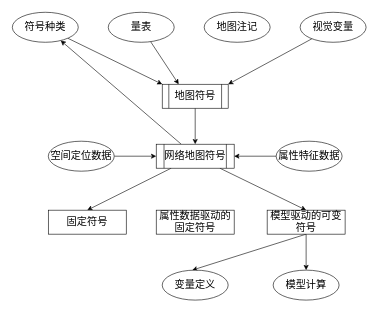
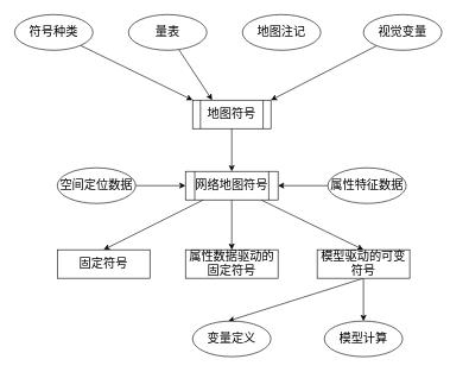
  <mxCell id="0" />
  <mxCell id="1" parent="0" />
  <mxCell id="2" style="rounded=0;orthogonalLoop=1;jettySize=auto;html=1;entryX=0;entryY=0;entryDx=0;entryDy=0;fontSize=17;" edge="1" parent="1" source="3" target="10"><mxGeometry relative="1" as="geometry" /></mxCell>
  <mxCell id="3" value="符号种类" style="ellipse;whiteSpace=wrap;html=1;fontSize=17;" vertex="1" parent="1"><mxGeometry x="20" y="20" width="110" height="50" as="geometry" /></mxCell>
  <mxCell id="4" style="edgeStyle=none;rounded=0;orthogonalLoop=1;jettySize=auto;html=1;entryX=0.25;entryY=0;entryDx=0;entryDy=0;fontSize=17;" edge="1" parent="1" source="5" target="10"><mxGeometry relative="1" as="geometry" /></mxCell>
  <mxCell id="5" value="量表" style="ellipse;whiteSpace=wrap;html=1;fontSize=17;" vertex="1" parent="1"><mxGeometry x="180" y="20" width="110" height="50" as="geometry" /></mxCell>
  <mxCell id="6" value="地图注记" style="ellipse;whiteSpace=wrap;html=1;fontSize=17;" vertex="1" parent="1"><mxGeometry x="340" y="20" width="110" height="50" as="geometry" /></mxCell>
  <mxCell id="7" style="edgeStyle=none;rounded=0;orthogonalLoop=1;jettySize=auto;html=1;entryX=1;entryY=0;entryDx=0;entryDy=0;fontSize=17;" edge="1" parent="1" source="8" target="10"><mxGeometry relative="1" as="geometry" /></mxCell>
- <mxCell id="8" value="视觉变量" style="ellipse;whiteSpace=wrap;html=1;fontSize=17;" vertex="1" parent="1"><mxGeometry x="500" y="20" width="110" height="50" as="geometry" /></mxCell>
+ <mxCell id="8" value="视觉变量" style="ellipse;whiteSpace=wrap;html=1;fontSize=17;" vertex="1" parent="1"><mxGeometry x="510" y="20" width="110" height="50" as="geometry" /></mxCell>
  <mxCell id="9" style="edgeStyle=none;rounded=0;orthogonalLoop=1;jettySize=auto;html=1;entryX=0.5;entryY=0;entryDx=0;entryDy=0;fontSize=17;" edge="1" parent="1" source="10" target="14"><mxGeometry relative="1" as="geometry" /></mxCell>
  <mxCell id="10" value="地图符号" style="shape=process;whiteSpace=wrap;html=1;backgroundOutline=1;fontSize=17;" vertex="1" parent="1"><mxGeometry x="270" y="140" width="110" height="40" as="geometry" /></mxCell>
  <mxCell id="11" style="edgeStyle=none;rounded=0;orthogonalLoop=1;jettySize=auto;html=1;entryX=0.5;entryY=0;entryDx=0;entryDy=0;fontSize=17;" edge="1" parent="1" source="14" target="20"><mxGeometry relative="1" as="geometry" /></mxCell>
- <mxCell id="12" style="edgeStyle=none;rounded=0;orthogonalLoop=1;jettySize=auto;html=1;fontSize=17;" edge="1" parent="1" source="14" target="3"><mxGeometry relative="1" as="geometry" /></mxCell>
+ <mxCell id="12" style="edgeStyle=none;rounded=0;orthogonalLoop=1;jettySize=auto;html=1;entryX=0.5;entryY=0;entryDx=0;entryDy=0;fontSize=17;" edge="1" parent="1" source="14" target="19"><mxGeometry relative="1" as="geometry" /></mxCell>
  <mxCell id="13" style="edgeStyle=none;rounded=0;orthogonalLoop=1;jettySize=auto;html=1;entryX=0.5;entryY=0;entryDx=0;entryDy=0;fontSize=17;" edge="1" parent="1" source="14" target="23"><mxGeometry relative="1" as="geometry" /></mxCell>
  <mxCell id="14" value="网络地图符号" style="shape=process;whiteSpace=wrap;html=1;backgroundOutline=1;fontSize=17;" vertex="1" parent="1"><mxGeometry x="260" y="240" width="130" height="40" as="geometry" /></mxCell>
  <mxCell id="15" style="edgeStyle=none;rounded=0;orthogonalLoop=1;jettySize=auto;html=1;entryX=0;entryY=0.5;entryDx=0;entryDy=0;fontSize=17;" edge="1" parent="1" source="16" target="14"><mxGeometry relative="1" as="geometry" /></mxCell>
  <mxCell id="16" value="空间定位数据" style="ellipse;whiteSpace=wrap;html=1;fontSize=17;" vertex="1" parent="1"><mxGeometry x="80" y="235" width="110" height="50" as="geometry" /></mxCell>
  <mxCell id="17" style="edgeStyle=none;rounded=0;orthogonalLoop=1;jettySize=auto;html=1;entryX=1;entryY=0.5;entryDx=0;entryDy=0;fontSize=17;" edge="1" parent="1" source="18" target="14"><mxGeometry relative="1" as="geometry" /></mxCell>
  <mxCell id="18" value="属性特征数据" style="ellipse;whiteSpace=wrap;html=1;fontSize=17;" vertex="1" parent="1"><mxGeometry x="460" y="235" width="110" height="50" as="geometry" /></mxCell>
  <mxCell id="19" value="属性数据驱动的固定符号" style="rounded=0;whiteSpace=wrap;html=1;fontSize=17;" vertex="1" parent="1"><mxGeometry x="260" y="350" width="130" height="40" as="geometry" /></mxCell>
  <mxCell id="20" value="固定符号" style="rounded=0;whiteSpace=wrap;html=1;fontSize=17;" vertex="1" parent="1"><mxGeometry x="80" y="350" width="130" height="40" as="geometry" /></mxCell>
  <mxCell id="21" style="edgeStyle=none;rounded=0;orthogonalLoop=1;jettySize=auto;html=1;fontSize=17;exitX=0.5;exitY=1;exitDx=0;exitDy=0;" edge="1" parent="1" source="23"><mxGeometry relative="1" as="geometry"><mxPoint x="320" y="450" as="targetPoint" /></mxGeometry></mxCell>
  <mxCell id="22" style="edgeStyle=none;rounded=0;orthogonalLoop=1;jettySize=auto;html=1;entryX=0.5;entryY=0;entryDx=0;entryDy=0;fontSize=17;" edge="1" parent="1" source="23" target="25"><mxGeometry relative="1" as="geometry" /></mxCell>
  <mxCell id="23" value="模型驱动的可变符号" style="rounded=0;whiteSpace=wrap;html=1;fontSize=17;" vertex="1" parent="1"><mxGeometry x="445" y="350" width="130" height="40" as="geometry" /></mxCell>
  <mxCell id="24" value="变量定义" style="ellipse;whiteSpace=wrap;html=1;fontSize=17;" vertex="1" parent="1"><mxGeometry x="270" y="450" width="110" height="50" as="geometry" /></mxCell>
  <mxCell id="25" value="模型计算" style="ellipse;whiteSpace=wrap;html=1;fontSize=17;" vertex="1" parent="1"><mxGeometry x="455" y="450" width="110" height="50" as="geometry" /></mxCell>
